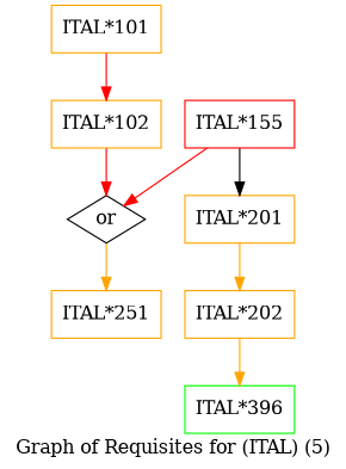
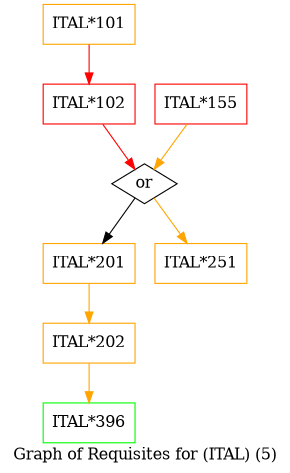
  strict digraph {
    label="Graph of Requisites for (ITAL) (5)"
    node [color=orange shape=box]
    edge [color=red]
    "ITAL*101" [height=0.5 width=1.1528]
-   "ITAL*102" [height=0.5 width=1.1528]
+   "ITAL*102" [color=red height=0.5 width=1.1528]
    n3 [height=0.5 label=or shape=diamond width=0.81703 color=""]
    "ITAL*201" [height=0.5 width=1.1528]
    "ITAL*251" [height=0.5 width=1.1528]
    "ITAL*202" [height=0.5 width=1.1528]
    "ITAL*396" [color=green height=0.5 width=1.1528]
    "ITAL*155" [color=red height=0.5 width=1.1528]
    "ITAL*101" -> "ITAL*102"
    "ITAL*102" -> n3
-   "ITAL*155" -> "ITAL*201" [color=""]
+   n3 -> "ITAL*201" [color=""]
    n3 -> "ITAL*251" [color=orange]
    "ITAL*201" -> "ITAL*202" [color=orange]
    "ITAL*202" -> "ITAL*396" [color=orange]
-   "ITAL*155" -> n3
+   "ITAL*155" -> n3 [color=orange]
  }
